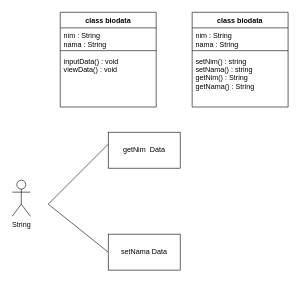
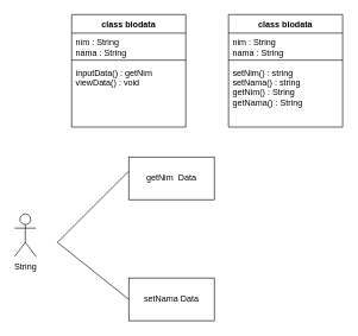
  <mxCell id="0" />
  <mxCell id="1" parent="0" />
  <mxCell id="2" value="class biodata" style="swimlane;fontStyle=1;align=center;verticalAlign=top;childLayout=stackLayout;horizontal=1;startSize=26;horizontalStack=0;resizeParent=1;resizeParentMax=0;resizeLast=0;collapsible=1;marginBottom=0;" vertex="1" parent="1"><mxGeometry x="100" y="20" width="160" height="158" as="geometry" /></mxCell>
  <mxCell id="3" value="nim : String&#10;nama : String" style="text;strokeColor=none;fillColor=none;align=left;verticalAlign=top;spacingLeft=4;spacingRight=4;overflow=hidden;rotatable=0;points=[[0,0.5],[1,0.5]];portConstraint=eastwest;" vertex="1" parent="2"><mxGeometry y="26" width="160" height="34" as="geometry" /></mxCell>
  <mxCell id="4" value="" style="line;strokeWidth=1;fillColor=none;align=left;verticalAlign=middle;spacingTop=-1;spacingLeft=3;spacingRight=3;rotatable=0;labelPosition=right;points=[];portConstraint=eastwest;" vertex="1" parent="2"><mxGeometry y="60" width="160" height="8" as="geometry" /></mxCell>
- <mxCell id="5" value="inputData() : void&#10;viewData() : void" style="text;strokeColor=none;fillColor=none;align=left;verticalAlign=top;spacingLeft=4;spacingRight=4;overflow=hidden;rotatable=0;points=[[0,0.5],[1,0.5]];portConstraint=eastwest;" vertex="1" parent="2"><mxGeometry y="68" width="160" height="90" as="geometry" /></mxCell>
+ <mxCell id="5" value="inputData() : getNim&#10;viewData() : void" style="text;strokeColor=none;fillColor=none;align=left;verticalAlign=top;spacingLeft=4;spacingRight=4;overflow=hidden;rotatable=0;points=[[0,0.5],[1,0.5]];portConstraint=eastwest;" vertex="1" parent="2"><mxGeometry y="68" width="160" height="90" as="geometry" /></mxCell>
  <mxCell id="6" value="class biodata" style="swimlane;fontStyle=1;align=center;verticalAlign=top;childLayout=stackLayout;horizontal=1;startSize=26;horizontalStack=0;resizeParent=1;resizeParentMax=0;resizeLast=0;collapsible=1;marginBottom=0;" vertex="1" parent="1"><mxGeometry x="320" y="20" width="160" height="158" as="geometry" /></mxCell>
  <mxCell id="7" value="nim : String&#10;nama : String" style="text;strokeColor=none;fillColor=none;align=left;verticalAlign=top;spacingLeft=4;spacingRight=4;overflow=hidden;rotatable=0;points=[[0,0.5],[1,0.5]];portConstraint=eastwest;" vertex="1" parent="6"><mxGeometry y="26" width="160" height="34" as="geometry" /></mxCell>
  <mxCell id="8" value="" style="line;strokeWidth=1;fillColor=none;align=left;verticalAlign=middle;spacingTop=-1;spacingLeft=3;spacingRight=3;rotatable=0;labelPosition=right;points=[];portConstraint=eastwest;" vertex="1" parent="6"><mxGeometry y="60" width="160" height="8" as="geometry" /></mxCell>
  <mxCell id="9" value="setNim() : string&#10;setNama() : string&#10;getNim() : String&#10;getNama() : String" style="text;strokeColor=none;fillColor=none;align=left;verticalAlign=top;spacingLeft=4;spacingRight=4;overflow=hidden;rotatable=0;points=[[0,0.5],[1,0.5]];portConstraint=eastwest;" vertex="1" parent="6"><mxGeometry y="68" width="160" height="90" as="geometry" /></mxCell>
  <mxCell id="10" value="String" style="shape=umlActor;verticalLabelPosition=bottom;verticalAlign=top;html=1;" vertex="1" parent="1"><mxGeometry x="20" y="300" width="30" height="60" as="geometry" /></mxCell>
  <mxCell id="11" value="" style="endArrow=none;html=1;rounded=0;" edge="1" parent="1"><mxGeometry width="50" height="50" relative="1" as="geometry"><mxPoint x="80" y="340" as="sourcePoint" /><mxPoint x="180" y="240" as="targetPoint" /></mxGeometry></mxCell>
  <mxCell id="12" value="getNim&amp;nbsp; Data" style="rounded=0;whiteSpace=wrap;html=1;" vertex="1" parent="1"><mxGeometry x="180" y="220" width="120" height="60" as="geometry" /></mxCell>
  <mxCell id="13" value="" style="endArrow=none;html=1;rounded=0;" edge="1" parent="1"><mxGeometry width="50" height="50" relative="1" as="geometry"><mxPoint x="80" y="340" as="sourcePoint" /><mxPoint x="180" y="420" as="targetPoint" /></mxGeometry></mxCell>
  <mxCell id="14" value="setNama Data" style="rounded=0;whiteSpace=wrap;html=1;" vertex="1" parent="1"><mxGeometry x="180" y="390" width="120" height="60" as="geometry" /></mxCell>
